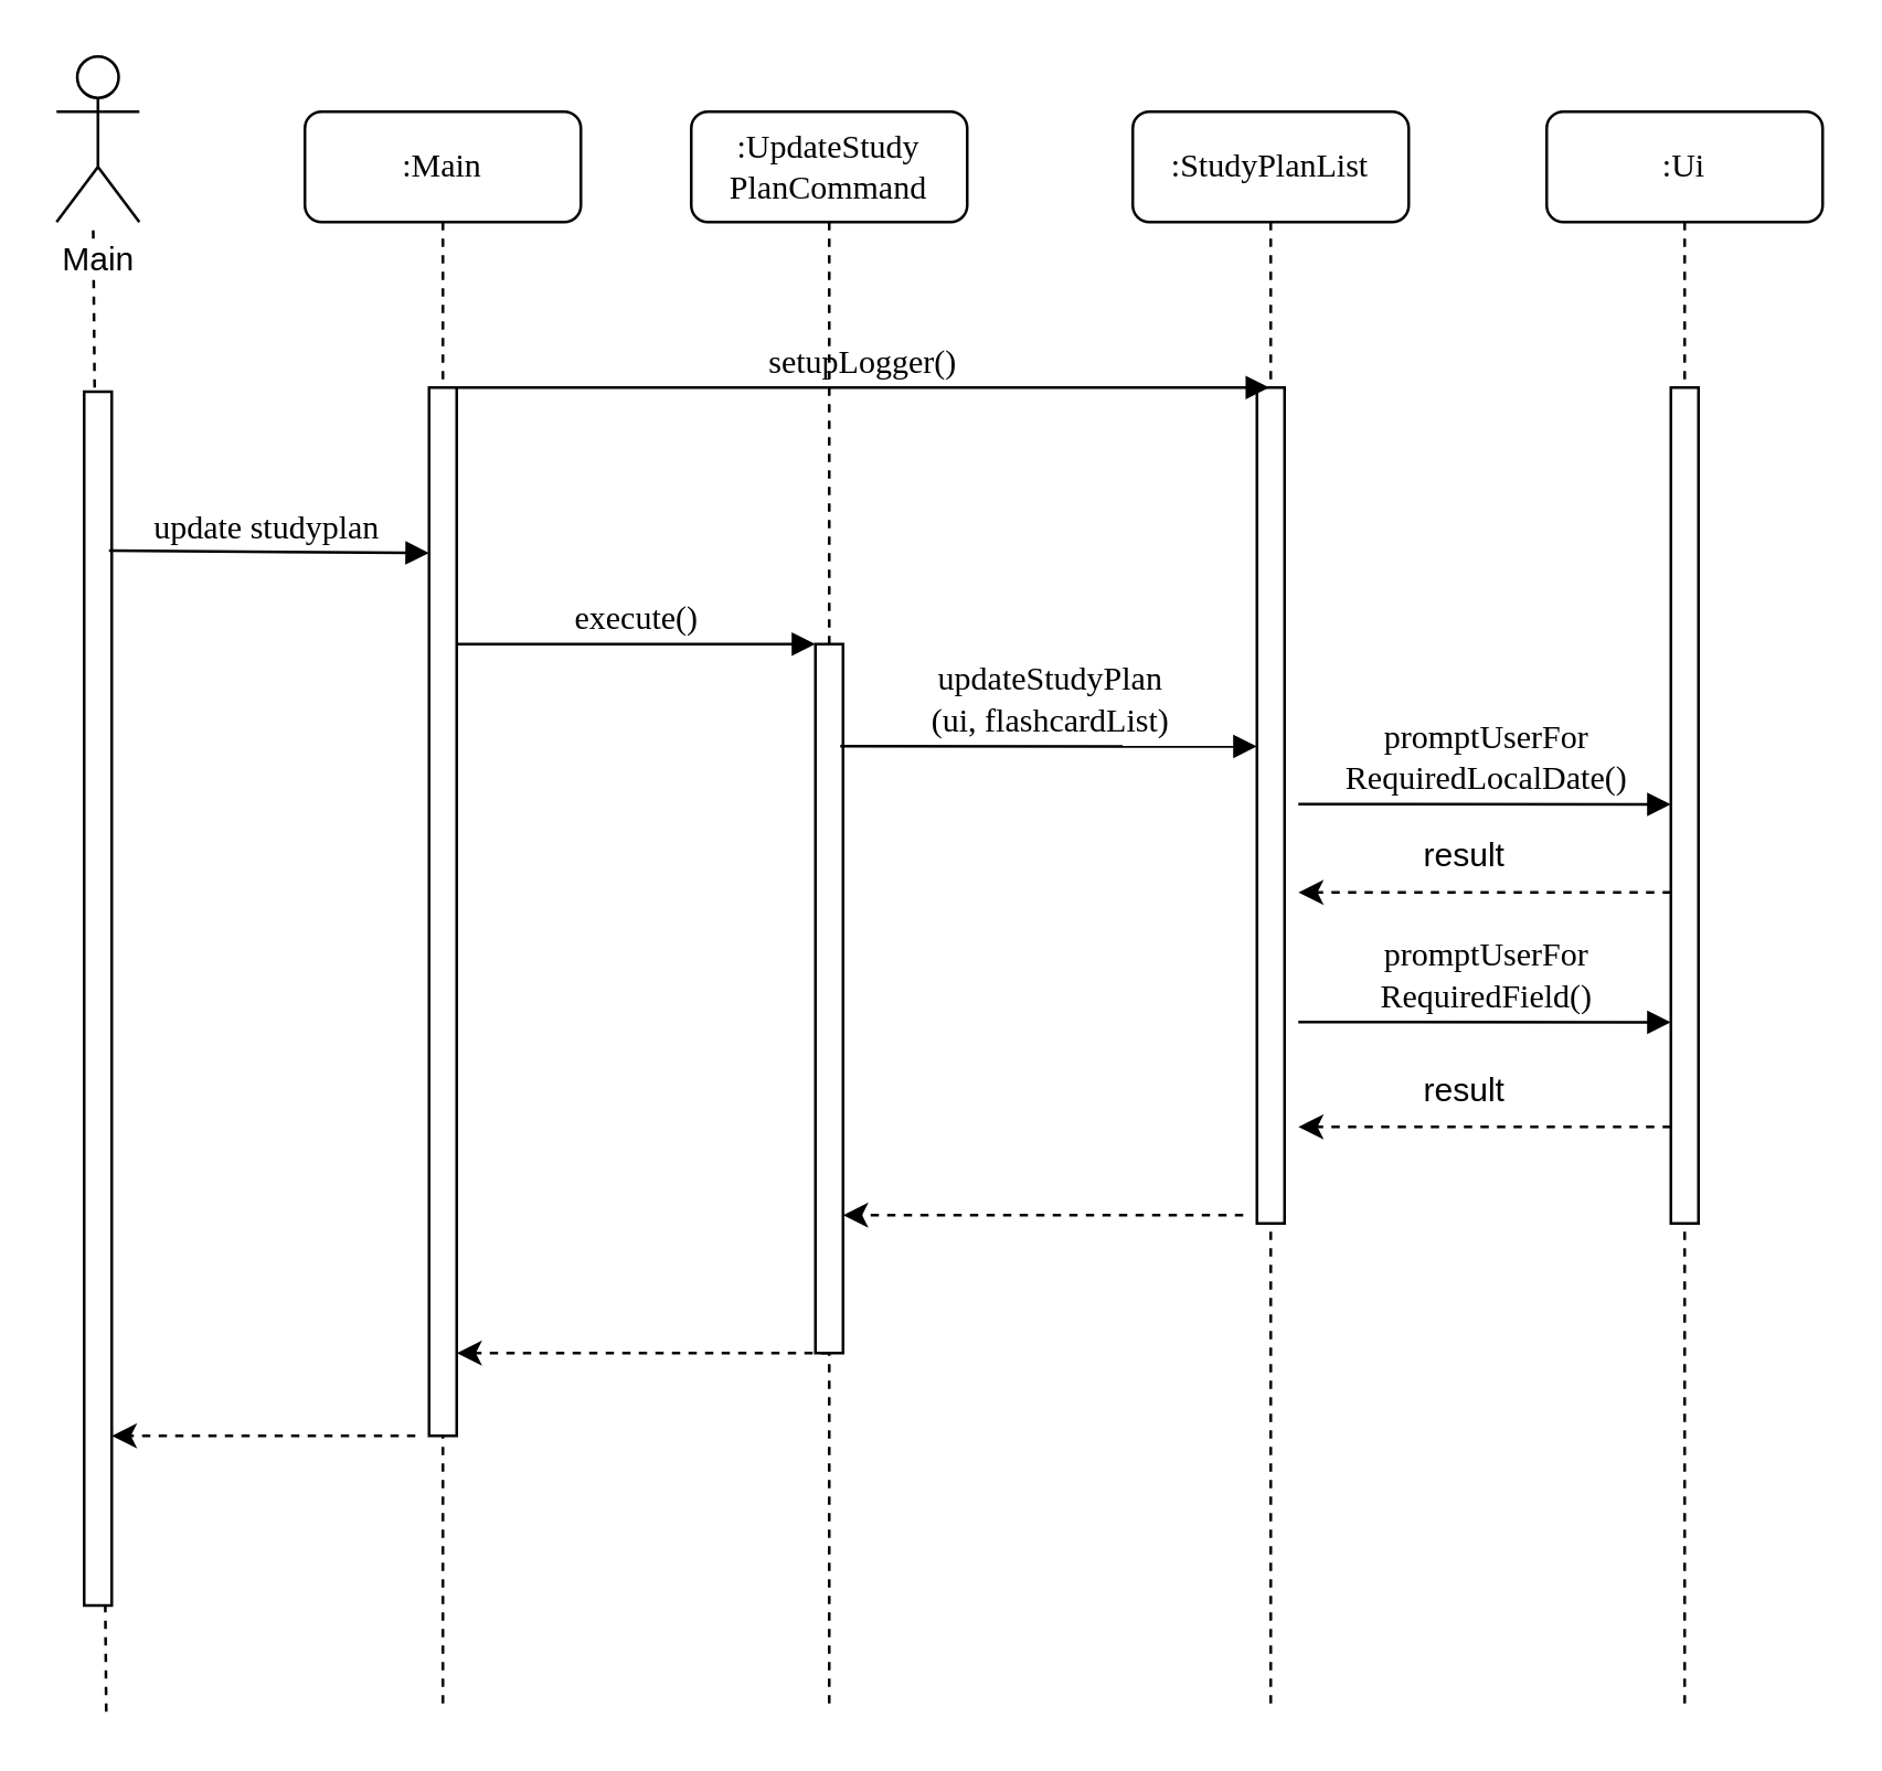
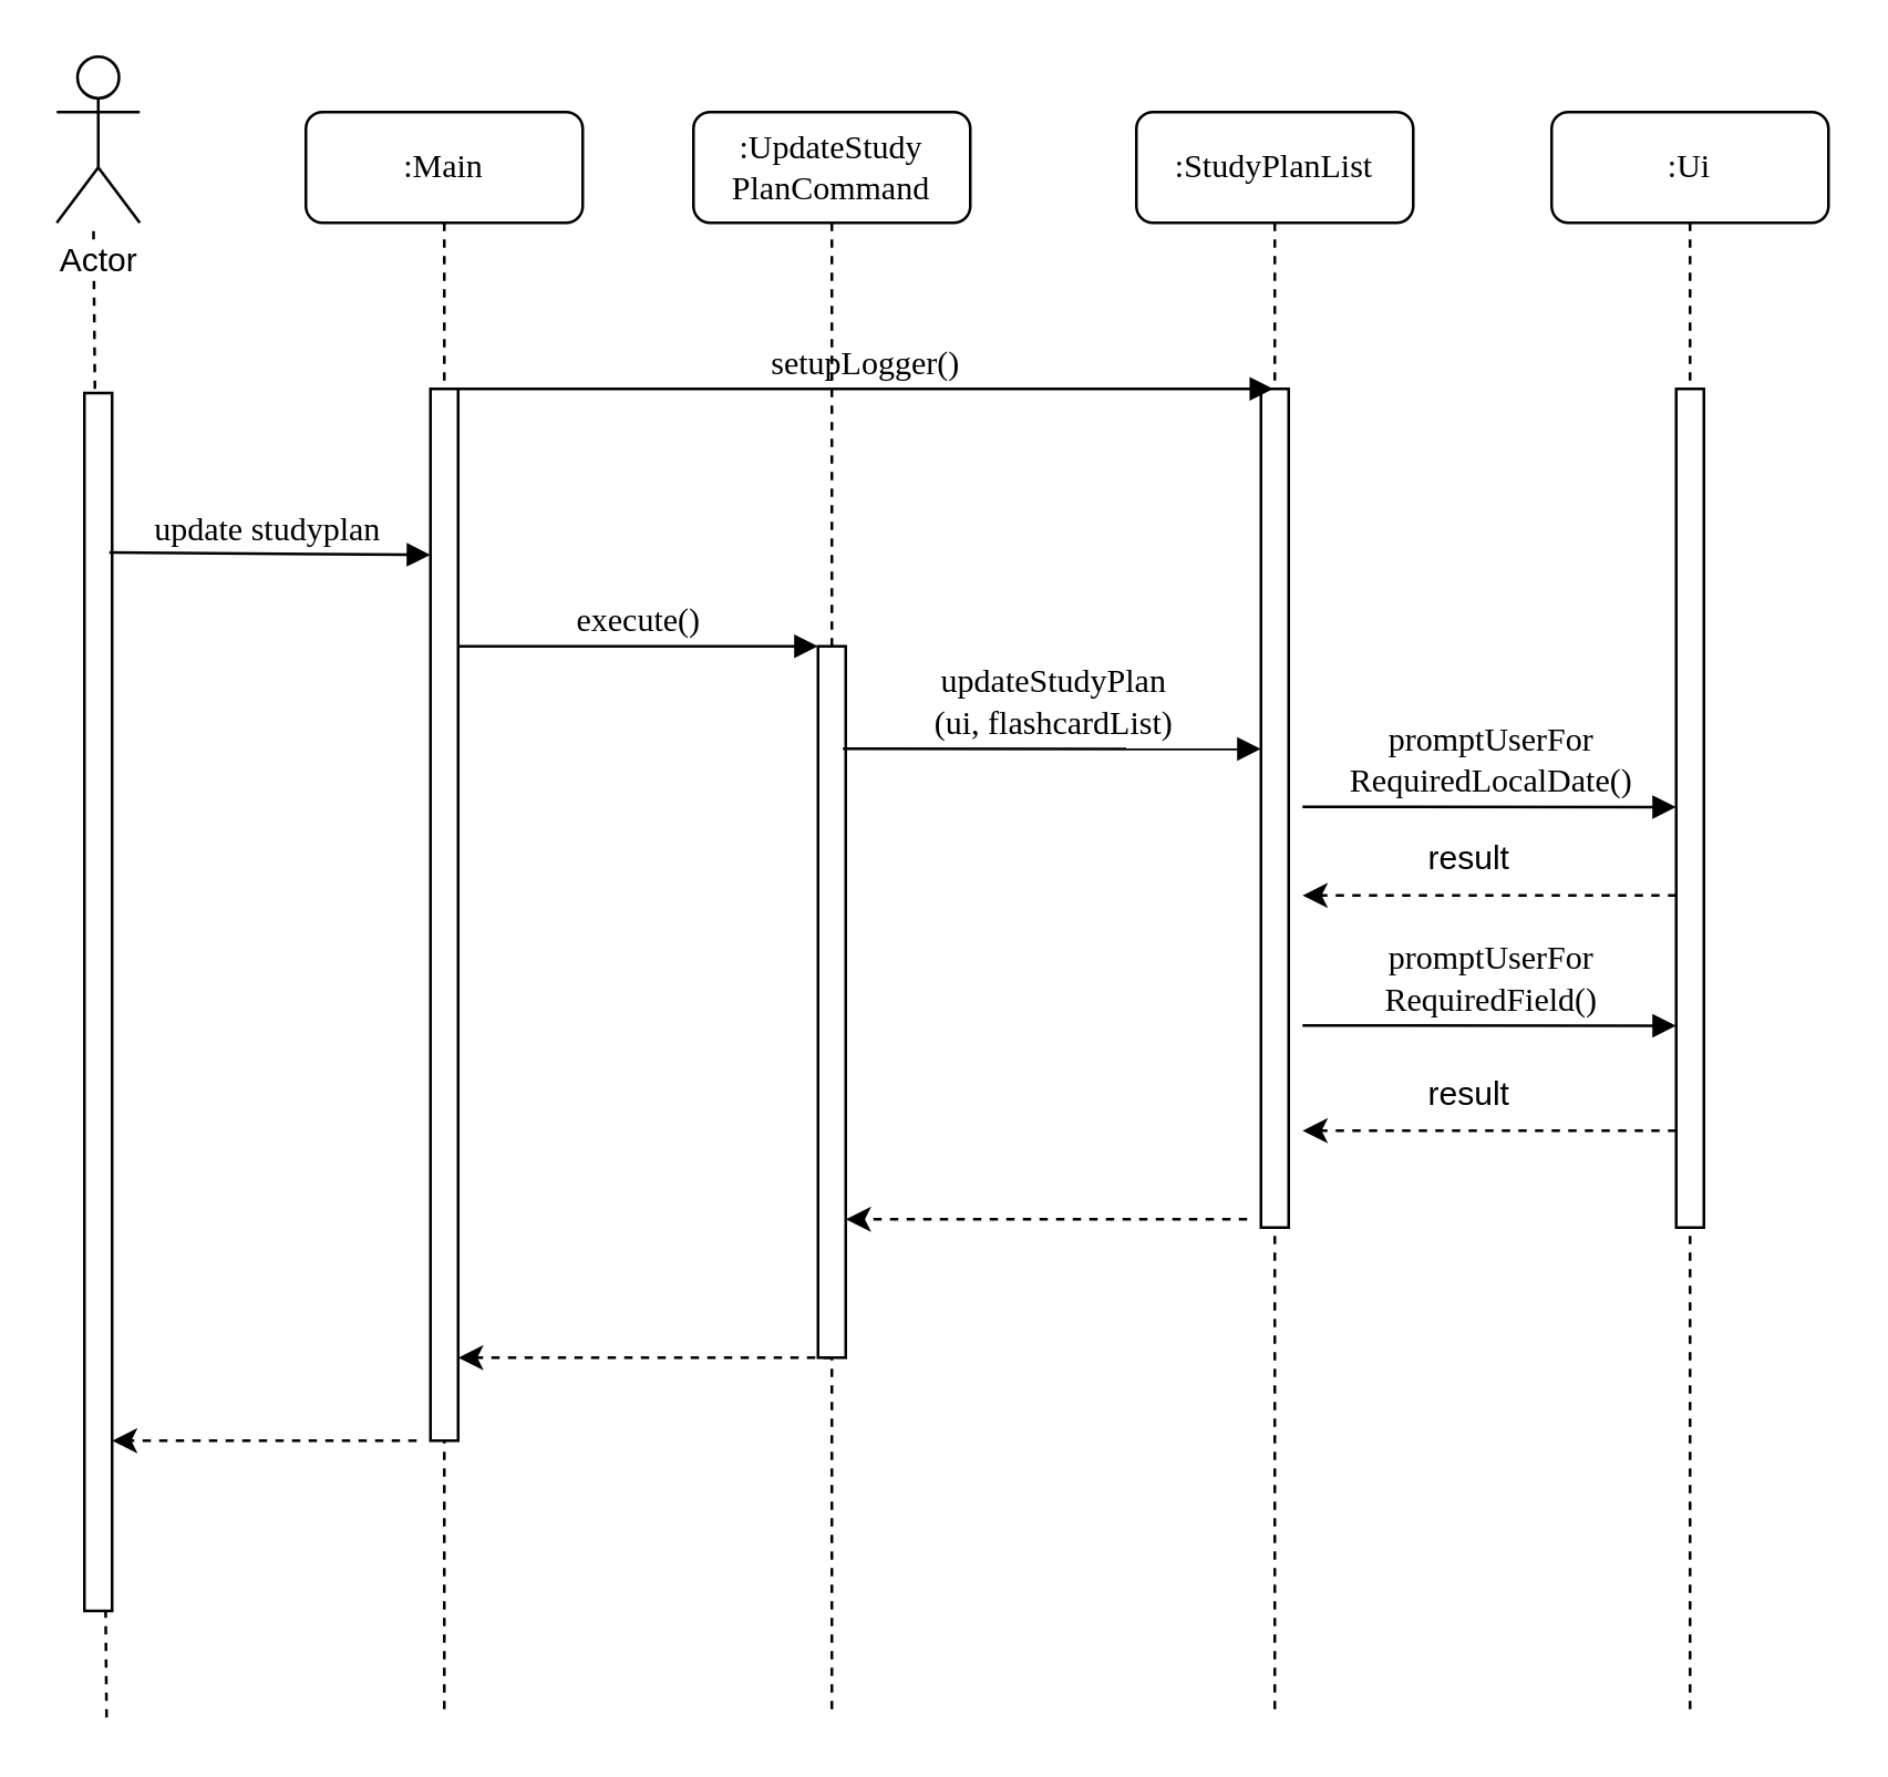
  <mxCell id="0" />
  <mxCell id="1" parent="0" />
  <mxCell id="2" value="" style="endArrow=none;dashed=1;html=1;" edge="1" parent="1"><mxGeometry width="50" height="50" relative="1" as="geometry"><mxPoint x="38" y="620" as="sourcePoint" /><mxPoint x="33.263" y="80" as="targetPoint" /></mxGeometry></mxCell>
  <mxCell id="3" value=":UpdateStudy&lt;br&gt;PlanCommand" style="shape=umlLifeline;perimeter=lifelinePerimeter;whiteSpace=wrap;html=1;container=1;collapsible=0;recursiveResize=0;outlineConnect=0;rounded=1;shadow=0;comic=0;labelBackgroundColor=none;strokeWidth=1;fontFamily=Verdana;fontSize=12;align=center;" parent="1" vertex="1"><mxGeometry x="250" y="40" width="100" height="580" as="geometry" /></mxCell>
  <mxCell id="4" value="" style="html=1;points=[];perimeter=orthogonalPerimeter;rounded=0;shadow=0;comic=0;labelBackgroundColor=none;strokeWidth=1;fontFamily=Verdana;fontSize=12;align=center;" parent="3" vertex="1"><mxGeometry x="45" y="193" width="10" height="257" as="geometry" /></mxCell>
  <mxCell id="5" value=":StudyPlanList" style="shape=umlLifeline;perimeter=lifelinePerimeter;whiteSpace=wrap;html=1;container=1;collapsible=0;recursiveResize=0;outlineConnect=0;rounded=1;shadow=0;comic=0;labelBackgroundColor=none;strokeWidth=1;fontFamily=Verdana;fontSize=12;align=center;" parent="1" vertex="1"><mxGeometry x="410" y="40" width="100" height="580" as="geometry" /></mxCell>
  <mxCell id="6" value="" style="html=1;points=[];perimeter=orthogonalPerimeter;rounded=0;shadow=0;comic=0;labelBackgroundColor=none;strokeWidth=1;fontFamily=Verdana;fontSize=12;align=center;" parent="5" vertex="1"><mxGeometry x="45" y="100" width="10" height="303" as="geometry" /></mxCell>
  <mxCell id="7" value=":Main" style="shape=umlLifeline;perimeter=lifelinePerimeter;whiteSpace=wrap;html=1;container=1;collapsible=0;recursiveResize=0;outlineConnect=0;rounded=1;shadow=0;comic=0;labelBackgroundColor=none;strokeWidth=1;fontFamily=Verdana;fontSize=12;align=center;" parent="1" vertex="1"><mxGeometry x="110" y="40" width="100" height="580" as="geometry" /></mxCell>
  <mxCell id="8" value="" style="html=1;points=[];perimeter=orthogonalPerimeter;rounded=0;shadow=0;comic=0;labelBackgroundColor=none;strokeWidth=1;fontFamily=Verdana;fontSize=12;align=center;" parent="7" vertex="1"><mxGeometry x="45" y="100" width="10" height="380" as="geometry" /></mxCell>
  <mxCell id="9" value="setupLogger()" style="html=1;verticalAlign=bottom;endArrow=block;labelBackgroundColor=none;fontFamily=Verdana;fontSize=12;" parent="1" source="8" target="5" edge="1"><mxGeometry relative="1" as="geometry"><mxPoint x="520" y="380" as="sourcePoint" /><Array as="points"><mxPoint x="420" y="140" /></Array></mxGeometry></mxCell>
  <mxCell id="10" value="execute()" style="html=1;verticalAlign=bottom;endArrow=block;entryX=0;entryY=0;labelBackgroundColor=none;fontFamily=Verdana;fontSize=12;edgeStyle=elbowEdgeStyle;elbow=vertical;" parent="1" source="8" target="4" edge="1"><mxGeometry relative="1" as="geometry"><mxPoint x="230" y="150" as="sourcePoint" /></mxGeometry></mxCell>
  <mxCell id="11" value="updateStudyPlan&lt;br&gt;(ui, flashcardList)" style="html=1;verticalAlign=bottom;endArrow=block;entryX=-0.4;entryY=0.3;labelBackgroundColor=none;fontFamily=Verdana;fontSize=12;edgeStyle=elbowEdgeStyle;elbow=vertical;entryDx=0;entryDy=0;entryPerimeter=0;" parent="1" edge="1"><mxGeometry relative="1" as="geometry"><mxPoint x="304" y="270" as="sourcePoint" /><mxPoint x="455" y="270" as="targetPoint" /><Array as="points"><mxPoint x="455" y="270.1" /></Array></mxGeometry></mxCell>
  <mxCell id="12" value="" style="endArrow=classic;html=1;dashed=1;" edge="1" parent="1" target="4"><mxGeometry width="50" height="50" relative="1" as="geometry"><mxPoint x="450" y="440" as="sourcePoint" /><mxPoint x="301.5" y="320" as="targetPoint" /><Array as="points"><mxPoint x="380" y="440" /></Array></mxGeometry></mxCell>
  <mxCell id="13" value="" style="endArrow=classic;html=1;dashed=1;" edge="1" parent="1"><mxGeometry width="50" height="50" relative="1" as="geometry"><mxPoint x="300" y="490" as="sourcePoint" /><mxPoint x="165" y="490" as="targetPoint" /><Array as="points"><mxPoint x="240" y="490" /></Array></mxGeometry></mxCell>
- <mxCell id="14" value="Main" style="shape=umlActor;verticalLabelPosition=bottom;labelBackgroundColor=#ffffff;verticalAlign=top;html=1;outlineConnect=0;" vertex="1" parent="1"><mxGeometry x="20" y="20" width="30" height="60" as="geometry" /></mxCell>
+ <mxCell id="14" value="Actor" style="shape=umlActor;verticalLabelPosition=bottom;labelBackgroundColor=#ffffff;verticalAlign=top;html=1;outlineConnect=0;" vertex="1" parent="1"><mxGeometry x="20" y="20" width="30" height="60" as="geometry" /></mxCell>
  <mxCell id="15" value="" style="html=1;points=[];perimeter=orthogonalPerimeter;rounded=0;shadow=0;comic=0;labelBackgroundColor=none;strokeWidth=1;fontFamily=Verdana;fontSize=12;align=center;" vertex="1" parent="1"><mxGeometry x="30" y="141.5" width="10" height="440" as="geometry" /></mxCell>
  <mxCell id="16" value="" style="endArrow=classic;html=1;dashed=1;" edge="1" parent="1"><mxGeometry width="50" height="50" relative="1" as="geometry"><mxPoint x="150" y="520" as="sourcePoint" /><mxPoint x="40" y="520" as="targetPoint" /><Array as="points"><mxPoint x="115" y="520" /></Array></mxGeometry></mxCell>
  <mxCell id="17" value="update studyplan" style="html=1;verticalAlign=bottom;endArrow=block;entryX=0;entryY=0;labelBackgroundColor=none;fontFamily=Verdana;fontSize=12;edgeStyle=elbowEdgeStyle;elbow=vertical;exitX=0.9;exitY=0.131;exitDx=0;exitDy=0;exitPerimeter=0;" edge="1" parent="1" source="15"><mxGeometry relative="1" as="geometry"><mxPoint x="45" y="200" as="sourcePoint" /><mxPoint x="155" y="200" as="targetPoint" /></mxGeometry></mxCell>
  <mxCell id="18" value=":Ui" style="shape=umlLifeline;perimeter=lifelinePerimeter;whiteSpace=wrap;html=1;container=1;collapsible=0;recursiveResize=0;outlineConnect=0;rounded=1;shadow=0;comic=0;labelBackgroundColor=none;strokeWidth=1;fontFamily=Verdana;fontSize=12;align=center;" vertex="1" parent="1"><mxGeometry x="560" y="40" width="100" height="580" as="geometry" /></mxCell>
  <mxCell id="19" value="" style="html=1;points=[];perimeter=orthogonalPerimeter;rounded=0;shadow=0;comic=0;labelBackgroundColor=none;strokeWidth=1;fontFamily=Verdana;fontSize=12;align=center;" vertex="1" parent="18"><mxGeometry x="45" y="100" width="10" height="303" as="geometry" /></mxCell>
  <mxCell id="20" value="promptUserFor&lt;br&gt;RequiredLocalDate()" style="html=1;verticalAlign=bottom;endArrow=block;labelBackgroundColor=none;fontFamily=Verdana;fontSize=12;edgeStyle=elbowEdgeStyle;elbow=vertical;" edge="1" parent="1"><mxGeometry relative="1" as="geometry"><mxPoint x="470" y="291" as="sourcePoint" /><mxPoint x="605" y="291" as="targetPoint" /><Array as="points"><mxPoint x="622" y="291.1" /></Array></mxGeometry></mxCell>
  <mxCell id="21" value="promptUserFor&lt;br&gt;RequiredField()" style="html=1;verticalAlign=bottom;endArrow=block;labelBackgroundColor=none;fontFamily=Verdana;fontSize=12;edgeStyle=elbowEdgeStyle;elbow=vertical;" edge="1" parent="1"><mxGeometry relative="1" as="geometry"><mxPoint x="470" y="370" as="sourcePoint" /><mxPoint x="605" y="370" as="targetPoint" /><Array as="points"><mxPoint x="622" y="370.1" /></Array></mxGeometry></mxCell>
  <mxCell id="22" value="" style="endArrow=classic;html=1;dashed=1;" edge="1" parent="1"><mxGeometry width="50" height="50" relative="1" as="geometry"><mxPoint x="605" y="323" as="sourcePoint" /><mxPoint x="470" y="323" as="targetPoint" /><Array as="points"><mxPoint x="535" y="323" /></Array></mxGeometry></mxCell>
  <mxCell id="23" value="result" style="text;html=1;align=center;verticalAlign=middle;resizable=0;points=[];autosize=1;" vertex="1" parent="1"><mxGeometry x="510" y="300" width="40" height="20" as="geometry" /></mxCell>
  <mxCell id="24" value="" style="endArrow=classic;html=1;dashed=1;" edge="1" parent="1"><mxGeometry width="50" height="50" relative="1" as="geometry"><mxPoint x="605" y="408" as="sourcePoint" /><mxPoint x="470" y="408" as="targetPoint" /><Array as="points"><mxPoint x="535" y="408" /></Array></mxGeometry></mxCell>
  <mxCell id="25" value="result" style="text;html=1;align=center;verticalAlign=middle;resizable=0;points=[];autosize=1;" vertex="1" parent="1"><mxGeometry x="510" y="385" width="40" height="20" as="geometry" /></mxCell>
